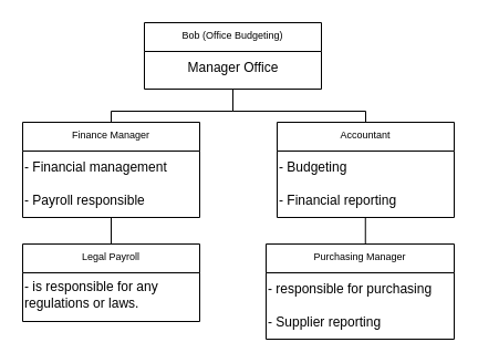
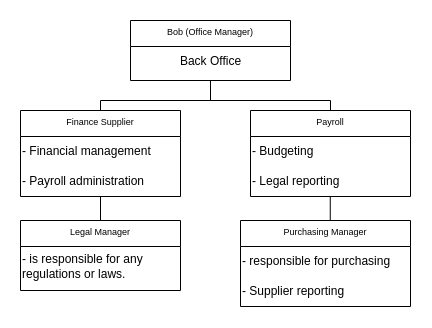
  <mxCell id="0" />
  <mxCell id="1" parent="0" />
- <mxCell id="2" value="Bob (Office Budgeting)" style="swimlane;fontStyle=0;align=center;verticalAlign=top;childLayout=stackLayout;horizontal=1;startSize=26;horizontalStack=0;resizeParent=1;resizeLast=0;collapsible=1;marginBottom=0;rounded=0;shadow=0;strokeWidth=1;fontSize=9;" vertex="1" parent="1"><mxGeometry x="130" y="20" width="160" height="60" as="geometry"><mxRectangle x="310" y="20" width="160" height="26" as="alternateBounds" /></mxGeometry></mxCell>
- <mxCell id="3" value="Manager Office" style="text;html=1;align=center;verticalAlign=middle;resizable=0;points=[];autosize=1;strokeColor=none;fillColor=none;" vertex="1" parent="2"><mxGeometry y="26" width="160" height="30" as="geometry" /></mxCell>
- <mxCell id="4" value="Finance Manager" style="swimlane;fontStyle=0;align=center;verticalAlign=top;childLayout=stackLayout;horizontal=1;startSize=26;horizontalStack=0;resizeParent=1;resizeLast=0;collapsible=1;marginBottom=0;rounded=0;shadow=0;strokeWidth=1;fontSize=9;" vertex="1" parent="1"><mxGeometry x="20" y="110" width="160" height="86" as="geometry"><mxRectangle x="310" y="20" width="160" height="26" as="alternateBounds" /></mxGeometry></mxCell>
+ <mxCell id="2" value="Bob (Office Manager)" style="swimlane;fontStyle=0;align=center;verticalAlign=top;childLayout=stackLayout;horizontal=1;startSize=26;horizontalStack=0;resizeParent=1;resizeLast=0;collapsible=1;marginBottom=0;rounded=0;shadow=0;strokeWidth=1;fontSize=9;" vertex="1" parent="1"><mxGeometry x="130" y="20" width="160" height="60" as="geometry"><mxRectangle x="310" y="20" width="160" height="26" as="alternateBounds" /></mxGeometry></mxCell>
+ <mxCell id="3" value="Back Office" style="text;html=1;align=center;verticalAlign=middle;resizable=0;points=[];autosize=1;strokeColor=none;fillColor=none;" vertex="1" parent="2"><mxGeometry y="26" width="160" height="30" as="geometry" /></mxCell>
+ <mxCell id="4" value="Finance Supplier" style="swimlane;fontStyle=0;align=center;verticalAlign=top;childLayout=stackLayout;horizontal=1;startSize=26;horizontalStack=0;resizeParent=1;resizeLast=0;collapsible=1;marginBottom=0;rounded=0;shadow=0;strokeWidth=1;fontSize=9;" vertex="1" parent="1"><mxGeometry x="20" y="110" width="160" height="86" as="geometry"><mxRectangle x="310" y="20" width="160" height="26" as="alternateBounds" /></mxGeometry></mxCell>
  <mxCell id="5" value="- Financial management" style="text;html=1;align=left;verticalAlign=middle;resizable=0;points=[];autosize=1;strokeColor=none;fillColor=none;" vertex="1" parent="4"><mxGeometry y="26" width="160" height="30" as="geometry" /></mxCell>
- <mxCell id="6" value="- Payroll responsible" style="text;html=1;align=left;verticalAlign=middle;resizable=0;points=[];autosize=1;strokeColor=none;fillColor=none;" vertex="1" parent="4"><mxGeometry y="56" width="160" height="30" as="geometry" /></mxCell>
+ <mxCell id="6" value="- Payroll administration" style="text;html=1;align=left;verticalAlign=middle;resizable=0;points=[];autosize=1;strokeColor=none;fillColor=none;" vertex="1" parent="4"><mxGeometry y="56" width="160" height="30" as="geometry" /></mxCell>
  <mxCell id="7" value="Purchasing Manager" style="swimlane;fontStyle=0;align=center;verticalAlign=top;childLayout=stackLayout;horizontal=1;startSize=26;horizontalStack=0;resizeParent=1;resizeLast=0;collapsible=1;marginBottom=0;rounded=0;shadow=0;strokeWidth=1;fontSize=9;" vertex="1" parent="1"><mxGeometry x="240" y="220" width="170" height="86" as="geometry"><mxRectangle x="310" y="20" width="160" height="26" as="alternateBounds" /></mxGeometry></mxCell>
  <mxCell id="8" value="- responsible for purchasing" style="text;html=1;align=left;verticalAlign=middle;resizable=0;points=[];autosize=1;strokeColor=none;fillColor=none;" vertex="1" parent="7"><mxGeometry y="26" width="170" height="30" as="geometry" /></mxCell>
  <mxCell id="9" value="- Supplier reporting" style="text;html=1;align=left;verticalAlign=middle;resizable=0;points=[];autosize=1;strokeColor=none;fillColor=none;" vertex="1" parent="7"><mxGeometry y="56" width="170" height="30" as="geometry" /></mxCell>
- <mxCell id="10" value="Legal Payroll" style="swimlane;fontStyle=0;align=center;verticalAlign=top;childLayout=stackLayout;horizontal=1;startSize=26;horizontalStack=0;resizeParent=1;resizeLast=0;collapsible=1;marginBottom=0;rounded=0;shadow=0;strokeWidth=1;fontSize=9;" vertex="1" parent="1"><mxGeometry x="20" y="220" width="160" height="70" as="geometry"><mxRectangle x="310" y="20" width="160" height="26" as="alternateBounds" /></mxGeometry></mxCell>
+ <mxCell id="10" value="Legal Manager" style="swimlane;fontStyle=0;align=center;verticalAlign=top;childLayout=stackLayout;horizontal=1;startSize=26;horizontalStack=0;resizeParent=1;resizeLast=0;collapsible=1;marginBottom=0;rounded=0;shadow=0;strokeWidth=1;fontSize=9;" vertex="1" parent="1"><mxGeometry x="20" y="220" width="160" height="70" as="geometry"><mxRectangle x="310" y="20" width="160" height="26" as="alternateBounds" /></mxGeometry></mxCell>
  <mxCell id="11" value="- is responsible for any&lt;br&gt;regulations or laws." style="text;html=1;align=left;verticalAlign=middle;resizable=0;points=[];autosize=1;strokeColor=none;fillColor=none;" vertex="1" parent="10"><mxGeometry y="26" width="160" height="40" as="geometry" /></mxCell>
  <mxCell id="12" value="" style="endArrow=none;html=1;rounded=0;exitX=0.5;exitY=0;exitDx=0;exitDy=0;" edge="1" parent="1" source="4"><mxGeometry width="50" height="50" relative="1" as="geometry"><mxPoint x="160" y="130" as="sourcePoint" /><mxPoint x="210" y="80" as="targetPoint" /><Array as="points"><mxPoint x="100" y="100" /><mxPoint x="210" y="100" /></Array></mxGeometry></mxCell>
- <mxCell id="13" value="Accountant" style="swimlane;fontStyle=0;align=center;verticalAlign=top;childLayout=stackLayout;horizontal=1;startSize=26;horizontalStack=0;resizeParent=1;resizeLast=0;collapsible=1;marginBottom=0;rounded=0;shadow=0;strokeWidth=1;fontSize=9;" vertex="1" parent="1"><mxGeometry x="250" y="110" width="160" height="86" as="geometry"><mxRectangle x="310" y="20" width="160" height="26" as="alternateBounds" /></mxGeometry></mxCell>
+ <mxCell id="13" value="Payroll" style="swimlane;fontStyle=0;align=center;verticalAlign=top;childLayout=stackLayout;horizontal=1;startSize=26;horizontalStack=0;resizeParent=1;resizeLast=0;collapsible=1;marginBottom=0;rounded=0;shadow=0;strokeWidth=1;fontSize=9;" vertex="1" parent="1"><mxGeometry x="250" y="110" width="160" height="86" as="geometry"><mxRectangle x="310" y="20" width="160" height="26" as="alternateBounds" /></mxGeometry></mxCell>
  <mxCell id="14" value="- Budgeting" style="text;html=1;align=left;verticalAlign=middle;resizable=0;points=[];autosize=1;strokeColor=none;fillColor=none;" vertex="1" parent="13"><mxGeometry y="26" width="160" height="30" as="geometry" /></mxCell>
- <mxCell id="15" value="- Financial reporting" style="text;html=1;align=left;verticalAlign=middle;resizable=0;points=[];autosize=1;strokeColor=none;fillColor=none;" vertex="1" parent="13"><mxGeometry y="56" width="160" height="30" as="geometry" /></mxCell>
+ <mxCell id="15" value="- Legal reporting" style="text;html=1;align=left;verticalAlign=middle;resizable=0;points=[];autosize=1;strokeColor=none;fillColor=none;" vertex="1" parent="13"><mxGeometry y="56" width="160" height="30" as="geometry" /></mxCell>
  <mxCell id="16" value="" style="endArrow=none;html=1;rounded=0;exitX=0.5;exitY=0;exitDx=0;exitDy=0;" edge="1" parent="1" source="13"><mxGeometry width="50" height="50" relative="1" as="geometry"><mxPoint x="160" y="130" as="sourcePoint" /><mxPoint x="210" y="80" as="targetPoint" /><Array as="points"><mxPoint x="330" y="100" /><mxPoint x="210" y="100" /></Array></mxGeometry></mxCell>
  <mxCell id="17" value="" style="endArrow=none;html=1;rounded=0;exitX=0.5;exitY=0;exitDx=0;exitDy=0;" edge="1" parent="1" source="10"><mxGeometry width="50" height="50" relative="1" as="geometry"><mxPoint x="100" y="210" as="sourcePoint" /><mxPoint x="100" y="196" as="targetPoint" /></mxGeometry></mxCell>
  <mxCell id="18" value="" style="endArrow=none;html=1;rounded=0;exitX=0.5;exitY=0;exitDx=0;exitDy=0;" edge="1" parent="1"><mxGeometry width="50" height="50" relative="1" as="geometry"><mxPoint x="329.76" y="220" as="sourcePoint" /><mxPoint x="329.76" y="196" as="targetPoint" /></mxGeometry></mxCell>
